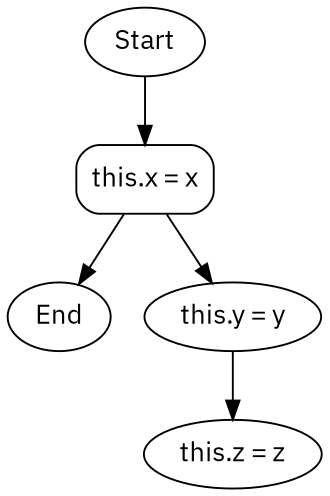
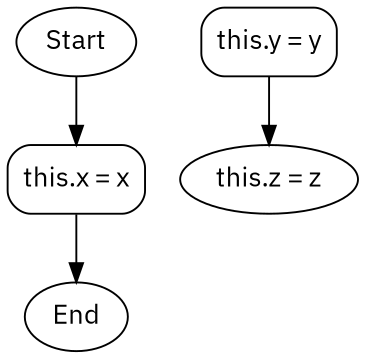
  digraph {
    fontname="IBM Plex Sans"
    rankdir=TB
    node [fontname="IBM Plex Sans" shape=ellipse style=rounded]
    edge [fontname="IBM Plex Sans"]
    Start
    n2 [label="this.x = x" shape=box]
    End
-   n4 [label="this.y = y"]
+   n4 [label="this.y = y" shape=box]
    n5 [label="this.z = z"]
    Start -> n2
    n2 -> End
-   n2 -> n4
    n4 -> n5
  }
